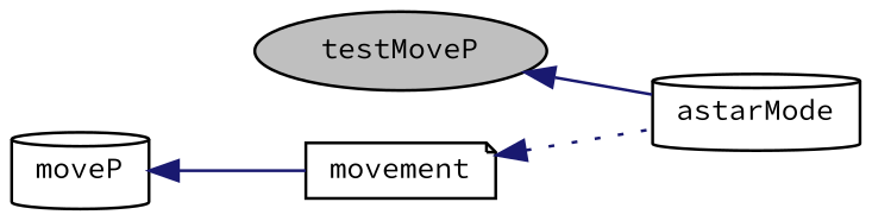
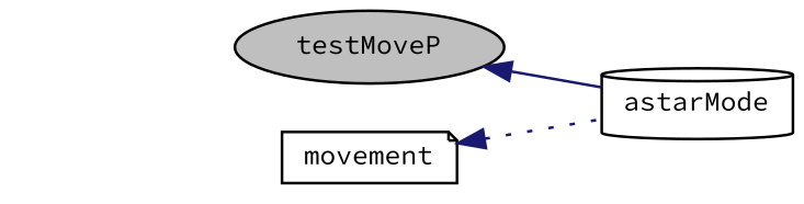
  digraph {
    fontname="Source Code Pro"
    rankdir=LR
    node [color=black fillcolor=white fontname="Source Code Pro" fontsize=10 shape=cylinder style=filled]
    edge [color=midnightblue dir=back fontname="Source Code Pro" fontsize=10 labelfontname=Helvetica labelfontsize=10 style=solid]
    n1 [fillcolor=grey75 fontcolor=black height=0.2 label=testMoveP shape=ellipse width=0.4]
    n2 [height=0.2 label=astarMode width=0.4]
-   n3 [height=0.2 label=moveP width=0.4]
    n4 [height=0.2 label=movement shape=note width=0.4]
    n1 -> n2
-   n3 -> n4
    n4 -> n2 [style=dotted]
  }
